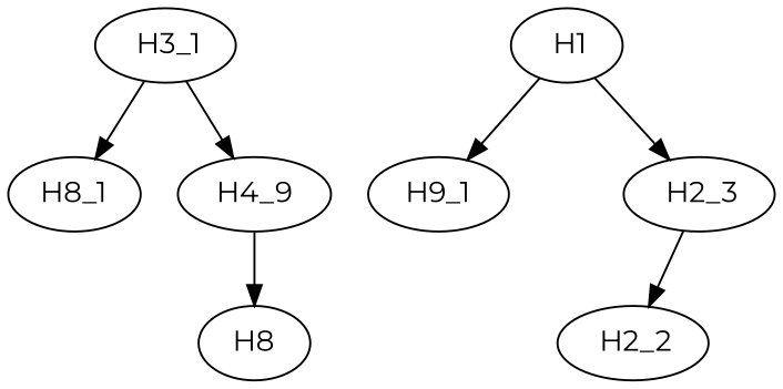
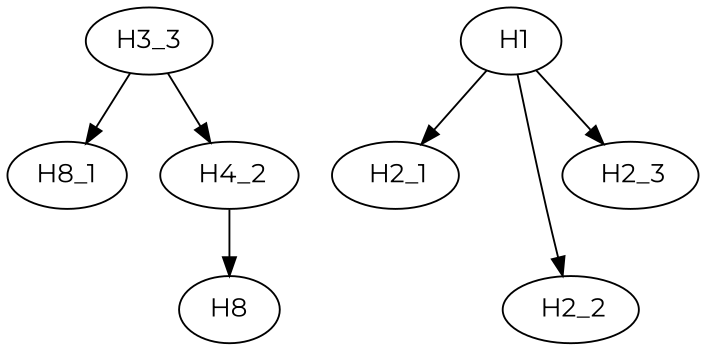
  digraph {
    fontname=Montserrat
    node [fontname=Montserrat]
    edge [fontname=Montserrat]
-   n1 [label=" H3_1"]
+   n1 [label=H3_3]
    n2 [label=H8_1]
-   n3 [label=H4_9]
+   n3 [label=" H4_2"]
    n4 [label=H8]
    n5 [label=" H1"]
-   n6 [label=H9_1]
+   n6 [label=" H2_1"]
    n7 [label=" H2_2"]
    n8 [label=" H2_3"]
    n1 -> n2
    n1 -> n3
    n3 -> n4
    n5 -> n6
-   n8 -> n7
+   n5 -> n7
    n5 -> n8
  }
